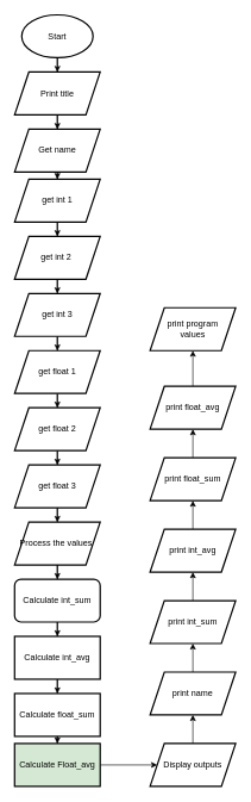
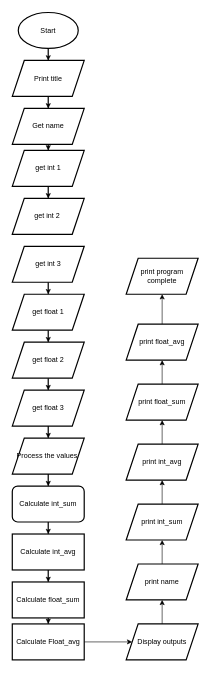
  <mxCell id="0" />
  <mxCell id="1" parent="0" />
  <mxCell id="2" value="" style="edgeStyle=orthogonalEdgeStyle;rounded=0;orthogonalLoop=1;jettySize=auto;html=1;" edge="1" parent="1" source="3" target="5"><mxGeometry relative="1" as="geometry" /></mxCell>
  <mxCell id="3" value="Start" style="strokeWidth=2;html=1;shape=mxgraph.flowchart.start_1;whiteSpace=wrap;" vertex="1" parent="1"><mxGeometry x="30" y="20" width="100" height="60" as="geometry" /></mxCell>
  <mxCell id="4" value="" style="edgeStyle=orthogonalEdgeStyle;rounded=0;orthogonalLoop=1;jettySize=auto;html=1;" edge="1" parent="1" source="5" target="7"><mxGeometry relative="1" as="geometry" /></mxCell>
  <mxCell id="5" value="Print title" style="shape=parallelogram;perimeter=parallelogramPerimeter;whiteSpace=wrap;html=1;fixedSize=1;strokeWidth=2;" vertex="1" parent="1"><mxGeometry x="20" y="100" width="120" height="60" as="geometry" /></mxCell>
  <mxCell id="6" value="" style="edgeStyle=orthogonalEdgeStyle;rounded=0;orthogonalLoop=1;jettySize=auto;html=1;" edge="1" parent="1" source="7" target="9"><mxGeometry relative="1" as="geometry" /></mxCell>
  <mxCell id="7" value="Get name" style="shape=parallelogram;perimeter=parallelogramPerimeter;whiteSpace=wrap;html=1;fixedSize=1;strokeWidth=2;" vertex="1" parent="1"><mxGeometry x="20" y="180" width="120" height="60" as="geometry" /></mxCell>
  <mxCell id="8" value="" style="edgeStyle=orthogonalEdgeStyle;rounded=0;orthogonalLoop=1;jettySize=auto;html=1;" edge="1" parent="1" source="9" target="11"><mxGeometry relative="1" as="geometry" /></mxCell>
  <mxCell id="9" value="get int 1" style="shape=parallelogram;perimeter=parallelogramPerimeter;whiteSpace=wrap;html=1;fixedSize=1;strokeWidth=2;" vertex="1" parent="1"><mxGeometry x="20" y="250" width="120" height="60" as="geometry" /></mxCell>
- <mxCell id="10" value="" style="edgeStyle=orthogonalEdgeStyle;rounded=0;orthogonalLoop=1;jettySize=auto;html=1;" edge="1" parent="1" source="11" target="13"><mxGeometry relative="1" as="geometry" /></mxCell>
  <mxCell id="11" value="get int 2&amp;nbsp;" style="shape=parallelogram;perimeter=parallelogramPerimeter;whiteSpace=wrap;html=1;fixedSize=1;strokeWidth=2;" vertex="1" parent="1"><mxGeometry x="20" y="330" width="120" height="60" as="geometry" /></mxCell>
  <mxCell id="12" value="" style="edgeStyle=orthogonalEdgeStyle;rounded=0;orthogonalLoop=1;jettySize=auto;html=1;" edge="1" parent="1" source="13" target="15"><mxGeometry relative="1" as="geometry" /></mxCell>
  <mxCell id="13" value="get int 3" style="shape=parallelogram;perimeter=parallelogramPerimeter;whiteSpace=wrap;html=1;fixedSize=1;strokeWidth=2;" vertex="1" parent="1"><mxGeometry x="20" y="410" width="120" height="60" as="geometry" /></mxCell>
  <mxCell id="14" value="" style="edgeStyle=orthogonalEdgeStyle;rounded=0;orthogonalLoop=1;jettySize=auto;html=1;" edge="1" parent="1" source="15" target="17"><mxGeometry relative="1" as="geometry" /></mxCell>
  <mxCell id="15" value="get float 1" style="shape=parallelogram;perimeter=parallelogramPerimeter;whiteSpace=wrap;html=1;fixedSize=1;strokeWidth=2;" vertex="1" parent="1"><mxGeometry x="20" y="490" width="120" height="60" as="geometry" /></mxCell>
  <mxCell id="16" value="" style="edgeStyle=orthogonalEdgeStyle;rounded=0;orthogonalLoop=1;jettySize=auto;html=1;" edge="1" parent="1" source="17" target="19"><mxGeometry relative="1" as="geometry" /></mxCell>
  <mxCell id="17" value="get float 2" style="shape=parallelogram;perimeter=parallelogramPerimeter;whiteSpace=wrap;html=1;fixedSize=1;strokeWidth=2;" vertex="1" parent="1"><mxGeometry x="20" y="570" width="120" height="60" as="geometry" /></mxCell>
  <mxCell id="18" value="" style="edgeStyle=orthogonalEdgeStyle;rounded=0;orthogonalLoop=1;jettySize=auto;html=1;" edge="1" parent="1" source="19" target="21"><mxGeometry relative="1" as="geometry" /></mxCell>
  <mxCell id="19" value="get float 3" style="shape=parallelogram;perimeter=parallelogramPerimeter;whiteSpace=wrap;html=1;fixedSize=1;strokeWidth=2;" vertex="1" parent="1"><mxGeometry x="20" y="650" width="120" height="60" as="geometry" /></mxCell>
  <mxCell id="20" value="" style="edgeStyle=orthogonalEdgeStyle;rounded=0;orthogonalLoop=1;jettySize=auto;html=1;" edge="1" parent="1" source="21" target="23"><mxGeometry relative="1" as="geometry" /></mxCell>
  <mxCell id="21" value="Process the values&amp;nbsp;" style="shape=parallelogram;perimeter=parallelogramPerimeter;whiteSpace=wrap;html=1;fixedSize=1;strokeWidth=2;" vertex="1" parent="1"><mxGeometry x="20" y="730" width="120" height="60" as="geometry" /></mxCell>
  <mxCell id="22" value="" style="edgeStyle=orthogonalEdgeStyle;rounded=0;orthogonalLoop=1;jettySize=auto;html=1;" edge="1" parent="1" source="23" target="25"><mxGeometry relative="1" as="geometry" /></mxCell>
  <mxCell id="23" value="Calculate int_sum" style="whiteSpace=wrap;html=1;strokeWidth=2;rounded=1;" vertex="1" parent="1"><mxGeometry x="20" y="810" width="120" height="60" as="geometry" /></mxCell>
  <mxCell id="24" value="" style="edgeStyle=orthogonalEdgeStyle;rounded=0;orthogonalLoop=1;jettySize=auto;html=1;" edge="1" parent="1" source="25" target="27"><mxGeometry relative="1" as="geometry" /></mxCell>
  <mxCell id="25" value="Calculate int_avg" style="whiteSpace=wrap;html=1;strokeWidth=2;" vertex="1" parent="1"><mxGeometry x="20" y="890" width="120" height="60" as="geometry" /></mxCell>
  <mxCell id="26" value="" style="edgeStyle=orthogonalEdgeStyle;rounded=0;orthogonalLoop=1;jettySize=auto;html=1;" edge="1" parent="1" source="27" target="29"><mxGeometry relative="1" as="geometry" /></mxCell>
  <mxCell id="27" value="Calculate float_sum" style="whiteSpace=wrap;html=1;strokeWidth=2;" vertex="1" parent="1"><mxGeometry x="20" y="970" width="120" height="60" as="geometry" /></mxCell>
  <mxCell id="28" value="" style="edgeStyle=orthogonalEdgeStyle;rounded=0;orthogonalLoop=1;jettySize=auto;html=1;" edge="1" parent="1" source="29" target="31"><mxGeometry relative="1" as="geometry" /></mxCell>
- <mxCell id="29" value="Calculate Float_avg" style="whiteSpace=wrap;html=1;strokeWidth=2;fillColor=#d5e8d4;" vertex="1" parent="1"><mxGeometry x="20" y="1040" width="120" height="60" as="geometry" /></mxCell>
+ <mxCell id="29" value="Calculate Float_avg" style="whiteSpace=wrap;html=1;strokeWidth=2;" vertex="1" parent="1"><mxGeometry x="20" y="1040" width="120" height="60" as="geometry" /></mxCell>
  <mxCell id="30" value="" style="edgeStyle=orthogonalEdgeStyle;rounded=0;orthogonalLoop=1;jettySize=auto;html=1;" edge="1" parent="1" source="31" target="33"><mxGeometry relative="1" as="geometry" /></mxCell>
  <mxCell id="31" value="Display outputs" style="shape=parallelogram;perimeter=parallelogramPerimeter;whiteSpace=wrap;html=1;fixedSize=1;strokeWidth=2;" vertex="1" parent="1"><mxGeometry x="210" y="1040" width="120" height="60" as="geometry" /></mxCell>
  <mxCell id="32" value="" style="edgeStyle=orthogonalEdgeStyle;rounded=0;orthogonalLoop=1;jettySize=auto;html=1;" edge="1" parent="1" source="33" target="35"><mxGeometry relative="1" as="geometry" /></mxCell>
  <mxCell id="33" value="print name" style="shape=parallelogram;perimeter=parallelogramPerimeter;whiteSpace=wrap;html=1;fixedSize=1;strokeWidth=2;" vertex="1" parent="1"><mxGeometry x="210" y="940" width="120" height="60" as="geometry" /></mxCell>
  <mxCell id="34" value="" style="edgeStyle=orthogonalEdgeStyle;rounded=0;orthogonalLoop=1;jettySize=auto;html=1;" edge="1" parent="1" source="35" target="37"><mxGeometry relative="1" as="geometry" /></mxCell>
  <mxCell id="35" value="print int_sum" style="shape=parallelogram;perimeter=parallelogramPerimeter;whiteSpace=wrap;html=1;fixedSize=1;strokeWidth=2;" vertex="1" parent="1"><mxGeometry x="210" y="840" width="120" height="60" as="geometry" /></mxCell>
  <mxCell id="36" value="" style="edgeStyle=orthogonalEdgeStyle;rounded=0;orthogonalLoop=1;jettySize=auto;html=1;" edge="1" parent="1" source="37" target="39"><mxGeometry relative="1" as="geometry" /></mxCell>
  <mxCell id="37" value="print int_avg" style="shape=parallelogram;perimeter=parallelogramPerimeter;whiteSpace=wrap;html=1;fixedSize=1;strokeWidth=2;" vertex="1" parent="1"><mxGeometry x="210" y="740" width="120" height="60" as="geometry" /></mxCell>
  <mxCell id="38" value="" style="edgeStyle=orthogonalEdgeStyle;rounded=0;orthogonalLoop=1;jettySize=auto;html=1;" edge="1" parent="1" source="39" target="41"><mxGeometry relative="1" as="geometry" /></mxCell>
  <mxCell id="39" value="print float_sum" style="shape=parallelogram;perimeter=parallelogramPerimeter;whiteSpace=wrap;html=1;fixedSize=1;strokeWidth=2;" vertex="1" parent="1"><mxGeometry x="210" y="640" width="120" height="60" as="geometry" /></mxCell>
  <mxCell id="40" value="" style="edgeStyle=orthogonalEdgeStyle;rounded=0;orthogonalLoop=1;jettySize=auto;html=1;" edge="1" parent="1" source="41" target="42"><mxGeometry relative="1" as="geometry" /></mxCell>
  <mxCell id="41" value="print float_avg" style="shape=parallelogram;perimeter=parallelogramPerimeter;whiteSpace=wrap;html=1;fixedSize=1;strokeWidth=2;" vertex="1" parent="1"><mxGeometry x="210" y="540" width="120" height="60" as="geometry" /></mxCell>
- <mxCell id="42" value="print program&lt;br&gt;values" style="shape=parallelogram;perimeter=parallelogramPerimeter;whiteSpace=wrap;html=1;fixedSize=1;strokeWidth=2;" vertex="1" parent="1"><mxGeometry x="210" y="430" width="120" height="60" as="geometry" /></mxCell>
+ <mxCell id="42" value="print program&lt;br&gt;complete" style="shape=parallelogram;perimeter=parallelogramPerimeter;whiteSpace=wrap;html=1;fixedSize=1;strokeWidth=2;" vertex="1" parent="1"><mxGeometry x="210" y="430" width="120" height="60" as="geometry" /></mxCell>
